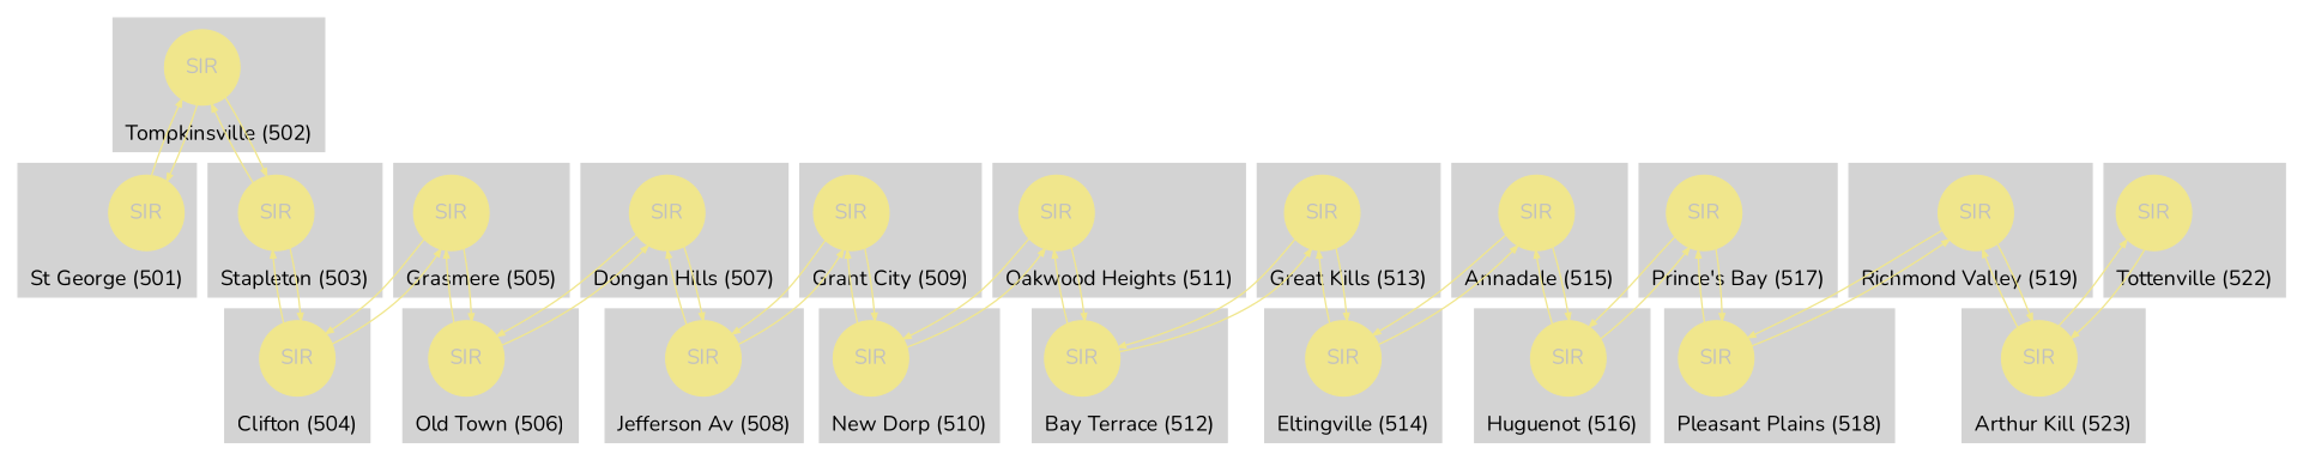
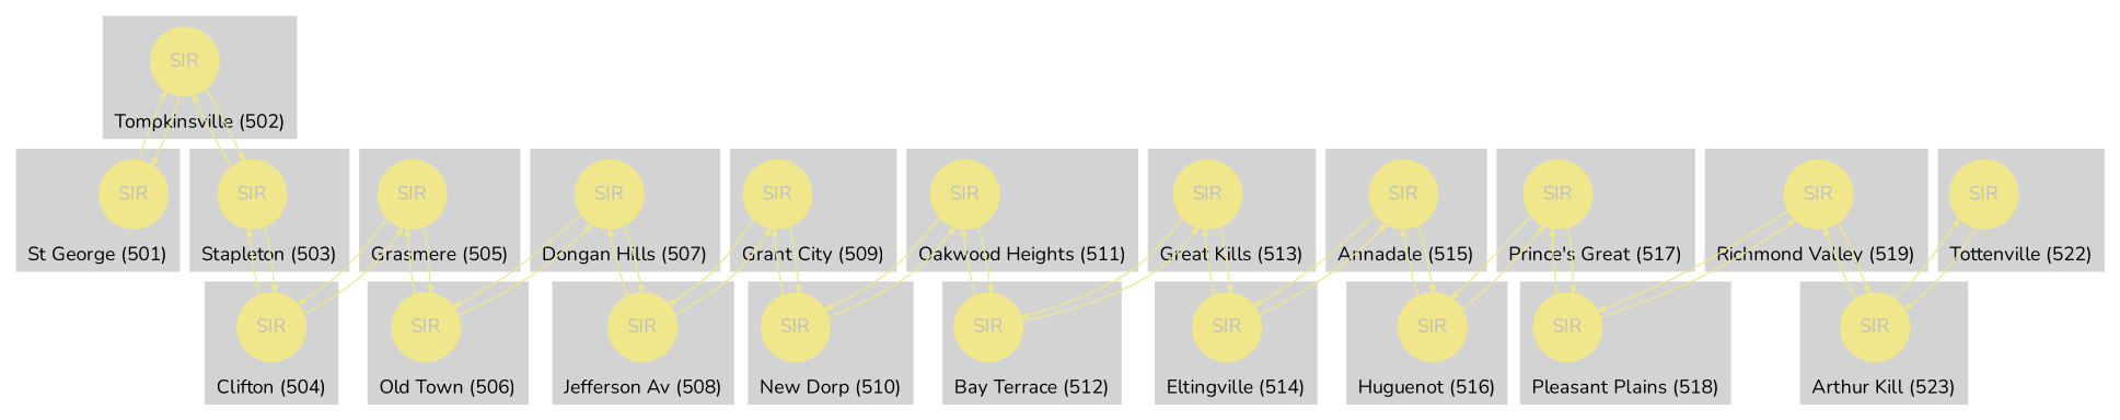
  digraph {
    fontname=Nunito
    node [color=khaki fillcolor=khaki fontcolor=gray fontname=Nunito labelloc=c penwidth=1 shape=circle style=filled]
    edge [arrowsize=0.5 color=khaki fontcolor=khaki fontname=Nunito fontsize=8 penwidth=1]
    n1 [label=SIR]
    n2 [label=SIR]
    n3 [label=SIR]
    n4 [label=SIR]
    n5 [label=SIR]
    n6 [label=SIR]
    n7 [label=SIR]
    n8 [label=SIR]
    n9 [label=SIR]
    n10 [label=SIR]
    n11 [label=SIR]
    n12 [label=SIR]
    n13 [label=SIR]
    n14 [label=SIR]
    n15 [label=SIR]
    n16 [label=SIR]
    n17 [label=SIR]
    n18 [label=SIR]
    n19 [label=SIR]
    n20 [label=SIR]
    n21 [label=SIR]
    subgraph cluster_1 {
      color=lightgrey
      label="Tompkinsville (502)"
      labelloc=b
      style=filled
      n1
    }
    subgraph cluster_2 {
      color=lightgrey
      label="St George (501)"
      labelloc=b
      style=filled
      n2
    }
    subgraph cluster_3 {
      color=lightgrey
      label="Stapleton (503)"
      labelloc=b
      style=filled
      n3
    }
    subgraph cluster_4 {
      color=lightgrey
      label="Clifton (504)"
      labelloc=b
      style=filled
      n4
    }
    subgraph cluster_5 {
      color=lightgrey
      label="Grasmere (505)"
      labelloc=b
      style=filled
      n5
    }
    subgraph cluster_6 {
      color=lightgrey
      label="Old Town (506)"
      labelloc=b
      style=filled
      n6
    }
    subgraph cluster_7 {
      color=lightgrey
      label="Dongan Hills (507)"
      labelloc=b
      style=filled
      n7
    }
    subgraph cluster_8 {
      color=lightgrey
      label="Jefferson Av (508)"
      labelloc=b
      style=filled
      n8
    }
    subgraph cluster_9 {
      color=lightgrey
      label="Grant City (509)"
      labelloc=b
      style=filled
      n9
    }
    subgraph cluster_10 {
      color=lightgrey
      label="New Dorp (510)"
      labelloc=b
      style=filled
      n10
    }
    subgraph cluster_11 {
      color=lightgrey
      label="Oakwood Heights (511)"
      labelloc=b
      style=filled
      n11
    }
    subgraph cluster_12 {
      color=lightgrey
      label="Bay Terrace (512)"
      labelloc=b
      style=filled
      n12
    }
    subgraph cluster_13 {
      color=lightgrey
      label="Great Kills (513)"
      labelloc=b
      style=filled
      n13
    }
    subgraph cluster_14 {
      color=lightgrey
      label="Eltingville (514)"
      labelloc=b
      style=filled
      n14
    }
    subgraph cluster_15 {
      color=lightgrey
      label="Annadale (515)"
      labelloc=b
      style=filled
      n15
    }
    subgraph cluster_16 {
      color=lightgrey
      label="Huguenot (516)"
      labelloc=b
      style=filled
      n16
    }
    subgraph cluster_17 {
      color=lightgrey
-     label="Prince's Bay (517)"
+     label="Prince's Great (517)"
      labelloc=b
      style=filled
      n17
    }
    subgraph cluster_18 {
      color=lightgrey
      label="Pleasant Plains (518)"
      labelloc=b
      style=filled
      n18
    }
    subgraph cluster_19 {
      color=lightgrey
      label="Richmond Valley (519)"
      labelloc=b
      style=filled
      n19
    }
    subgraph cluster_20 {
      color=lightgrey
      label="Tottenville (522)"
      labelloc=b
      style=filled
      n20
    }
    subgraph cluster_21 {
      color=lightgrey
      label="Arthur Kill (523)"
      labelloc=b
      style=filled
      n21
    }
    n1 -> n2
    n1 -> n3
    n2 -> n1
    n3 -> n1
    n3 -> n4
    n4 -> n3
    n4 -> n5
    n5 -> n4
    n5 -> n6
    n6 -> n5
    n6 -> n7
    n7 -> n6
    n7 -> n8
    n8 -> n7
    n8 -> n9
    n9 -> n8
    n9 -> n10
    n10 -> n9
    n10 -> n11
    n11 -> n10
    n11 -> n12
    n12 -> n11
    n12 -> n13
    n13 -> n12
    n13 -> n14
    n14 -> n13
    n14 -> n15
    n15 -> n14
    n15 -> n16
    n16 -> n15
    n16 -> n17
    n17 -> n16
    n17 -> n18
    n18 -> n17
    n18 -> n19
    n19 -> n18
    n19 -> n21
    n20 -> n21
    n21 -> n19
    n21 -> n20
  }
